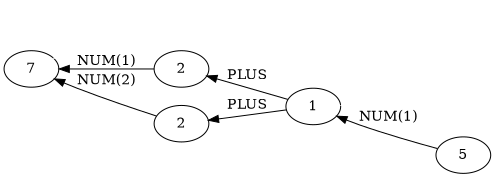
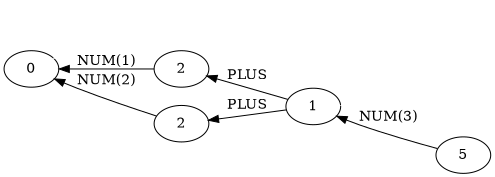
  digraph {
    d2tgraphstyle="scale=0.9"
    d2toptions="--autosize"
    rankdir=RL
    edge [color=black]
    n1 [color=white label=" "]
    n2 [color=white label=" "]
    n3 [label=5]
-   n4 [label=7]
+   n4 [label=0]
    n5 [label=1]
    n6 [label=2]
    n7 [label=2]
    subgraph sub_1 {
      rank=same
      n1
      n2
      n3
    }
    subgraph sub_2 {
      rank=same
      n4
    }
    subgraph sub_3 {
      rank=same
      n5
    }
    subgraph sub_4 {
      rank=same
      n6
    }
    subgraph sub_5 {
      rank=same
      n7
    }
    n1 -> n4 [color=white label=" "]
    n2 -> n5 [color=white label=" "]
-   n3 -> n5 [label="NUM(1)"]
+   n3 -> n5 [label="NUM(3)"]
    n5 -> n6 [label=PLUS]
    n5 -> n7 [label=PLUS]
    n6 -> n4 [label="NUM(1)"]
    n7 -> n4 [label="NUM(2)"]
  }
